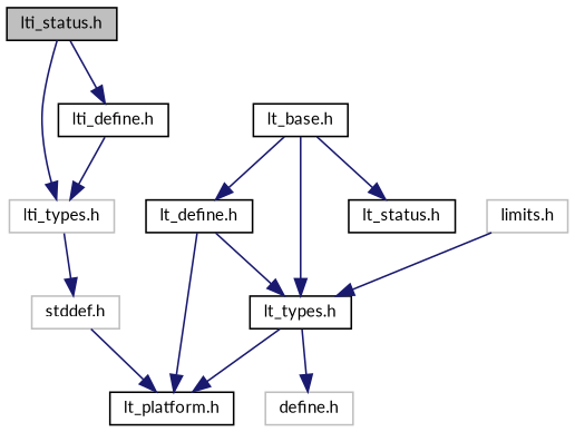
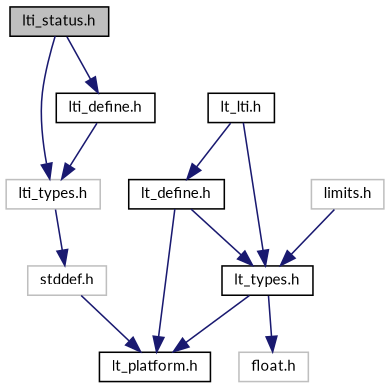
  digraph {
    fontname=Lato
    node [color=black fontname=Lato fontsize=10 shape=record]
    edge [color=midnightblue fontname=Lato fontsize=10 labelfontname=Helvetica labelfontsize=10 style=solid]
    n1 [fillcolor=grey75 fontcolor=black height=0.2 label="lti_status.h" style=filled width=0.4]
    n2 [color=grey75 height=0.2 label="lti_types.h" width=0.4]
    n3 [height=0.2 label="lti_define.h" width=0.4]
    n4 [color=grey75 height=0.2 label="stddef.h" width=0.4]
-   n5 [height=0.2 label="lt_base.h" width=0.4]
+   n5 [height=0.2 label="lt_lti.h" width=0.4]
    n6 [height=0.2 label="lt_define.h" width=0.4]
    n7 [height=0.2 label="lt_types.h" width=0.4]
-   n8 [height=0.2 label="lt_status.h" width=0.4]
    n9 [height=0.2 label="lt_platform.h" width=0.4]
-   n10 [color=grey75 height=0.2 label="define.h" width=0.4]
+   n10 [color=grey75 height=0.2 label="float.h" width=0.4]
    n11 [color=grey75 height=0.2 label="limits.h" width=0.4]
    n1 -> n2
    n1 -> n3
    n2 -> n4
    n3 -> n2
    n4 -> n9
    n5 -> n6
    n5 -> n7
-   n5 -> n8
    n6 -> n7
    n6 -> n9
    n7 -> n9
    n7 -> n10
    n11 -> n7
  }
